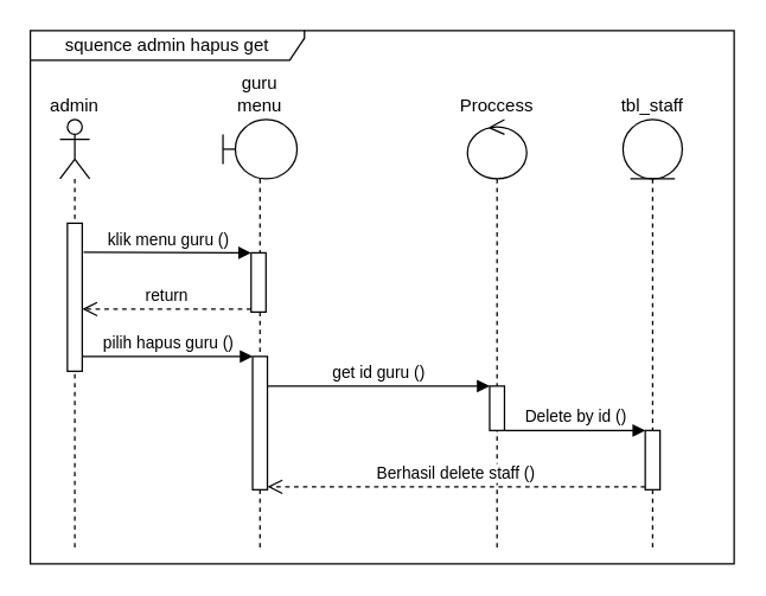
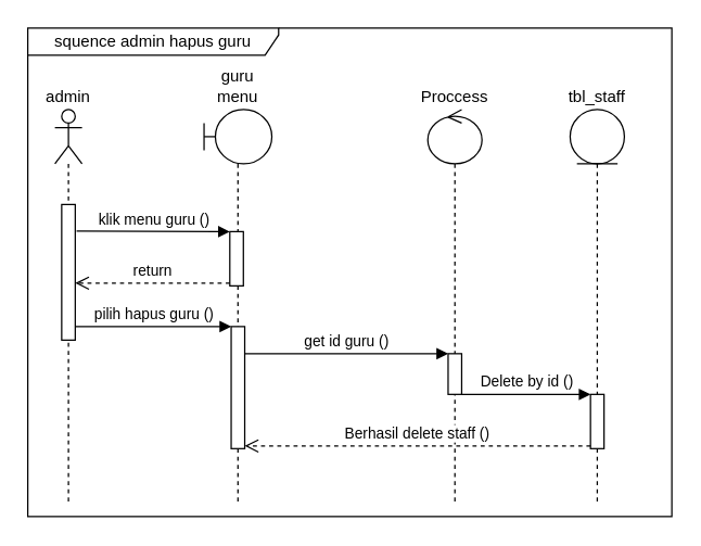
  <mxCell id="0" />
  <mxCell id="1" parent="0" />
  <mxCell id="2" value="guru menu" style="shape=umlLifeline;participant=umlBoundary;perimeter=lifelinePerimeter;whiteSpace=wrap;html=1;container=1;collapsible=0;recursiveResize=0;verticalAlign=bottom;spacingTop=36;outlineConnect=0;labelPosition=center;verticalLabelPosition=top;align=center;fontSize=12;" vertex="1" parent="1"><mxGeometry x="150" y="80" width="50" height="290" as="geometry" /></mxCell>
  <mxCell id="3" value="" style="html=1;points=[];perimeter=orthogonalPerimeter;" vertex="1" parent="2"><mxGeometry x="19" y="90" width="10" height="40" as="geometry" /></mxCell>
  <mxCell id="4" value="" style="html=1;points=[];perimeter=orthogonalPerimeter;" vertex="1" parent="2"><mxGeometry x="20" y="160" width="10" height="90" as="geometry" /></mxCell>
  <mxCell id="5" value="Proccess" style="shape=umlLifeline;participant=umlControl;perimeter=lifelinePerimeter;whiteSpace=wrap;html=1;container=1;collapsible=0;recursiveResize=0;verticalAlign=bottom;spacingTop=36;outlineConnect=0;fontSize=12;labelPosition=center;verticalLabelPosition=top;align=center;" vertex="1" parent="1"><mxGeometry x="315" y="80" width="40" height="290" as="geometry" /></mxCell>
  <mxCell id="6" value="" style="html=1;points=[];perimeter=orthogonalPerimeter;" vertex="1" parent="5"><mxGeometry x="15" y="180" width="10" height="30" as="geometry" /></mxCell>
  <mxCell id="7" value="tbl_staff" style="shape=umlLifeline;participant=umlEntity;perimeter=lifelinePerimeter;whiteSpace=wrap;html=1;container=1;collapsible=0;recursiveResize=0;verticalAlign=bottom;spacingTop=36;outlineConnect=0;fontSize=12;labelPosition=center;verticalLabelPosition=top;align=center;" vertex="1" parent="1"><mxGeometry x="420" y="80" width="40" height="290" as="geometry" /></mxCell>
  <mxCell id="8" value="" style="html=1;points=[];perimeter=orthogonalPerimeter;" vertex="1" parent="7"><mxGeometry x="15" y="210" width="10" height="40" as="geometry" /></mxCell>
  <mxCell id="9" value="admin" style="shape=umlLifeline;participant=umlActor;perimeter=lifelinePerimeter;whiteSpace=wrap;html=1;container=1;collapsible=0;recursiveResize=0;verticalAlign=bottom;spacingTop=36;outlineConnect=0;fontSize=12;labelPosition=center;verticalLabelPosition=top;align=center;" vertex="1" parent="1"><mxGeometry x="40" y="80" width="20" height="290" as="geometry" /></mxCell>
  <mxCell id="10" value="" style="html=1;points=[];perimeter=orthogonalPerimeter;fontSize=12;" vertex="1" parent="9"><mxGeometry x="5" y="70" width="10" height="100" as="geometry" /></mxCell>
  <mxCell id="11" value="klik menu guru ()" style="html=1;verticalAlign=bottom;endArrow=block;entryX=0;entryY=0;rounded=0;exitX=1.1;exitY=0.196;exitDx=0;exitDy=0;exitPerimeter=0;" edge="1" parent="1" source="10" target="3"><mxGeometry relative="1" as="geometry"><mxPoint x="60" y="170" as="sourcePoint" /></mxGeometry></mxCell>
  <mxCell id="12" value="return" style="html=1;verticalAlign=bottom;endArrow=open;dashed=1;endSize=8;exitX=0;exitY=0.95;rounded=0;" edge="1" parent="1" source="3" target="10"><mxGeometry relative="1" as="geometry"><mxPoint x="159" y="246" as="targetPoint" /></mxGeometry></mxCell>
  <mxCell id="13" value="pilih hapus guru ()" style="html=1;verticalAlign=bottom;endArrow=block;entryX=0;entryY=0;rounded=0;" edge="1" parent="1" source="10" target="4"><mxGeometry relative="1" as="geometry"><mxPoint x="100" y="240" as="sourcePoint" /></mxGeometry></mxCell>
  <mxCell id="14" value="get id guru ()" style="html=1;verticalAlign=bottom;endArrow=block;entryX=0;entryY=0;rounded=0;" edge="1" parent="1" source="4" target="6"><mxGeometry relative="1" as="geometry"><mxPoint x="225" y="260" as="sourcePoint" /></mxGeometry></mxCell>
  <mxCell id="15" value="Delete by id ()" style="html=1;verticalAlign=bottom;endArrow=block;entryX=0;entryY=0;rounded=0;" edge="1" parent="1" source="6" target="8"><mxGeometry relative="1" as="geometry"><mxPoint x="365" y="290" as="sourcePoint" /></mxGeometry></mxCell>
  <mxCell id="16" value="Berhasil delete staff ()" style="html=1;verticalAlign=bottom;endArrow=open;dashed=1;endSize=8;exitX=0;exitY=0.95;rounded=0;" edge="1" parent="1" source="8" target="4"><mxGeometry relative="1" as="geometry"><mxPoint x="365" y="366" as="targetPoint" /></mxGeometry></mxCell>
- <mxCell id="17" value="squence admin hapus get" style="shape=umlFrame;whiteSpace=wrap;html=1;width=185;height=20;" vertex="1" parent="1"><mxGeometry x="20" y="20" width="475" height="360" as="geometry" /></mxCell>
+ <mxCell id="17" value="squence admin hapus guru" style="shape=umlFrame;whiteSpace=wrap;html=1;width=185;height=20;" vertex="1" parent="1"><mxGeometry x="20" y="20" width="475" height="360" as="geometry" /></mxCell>
